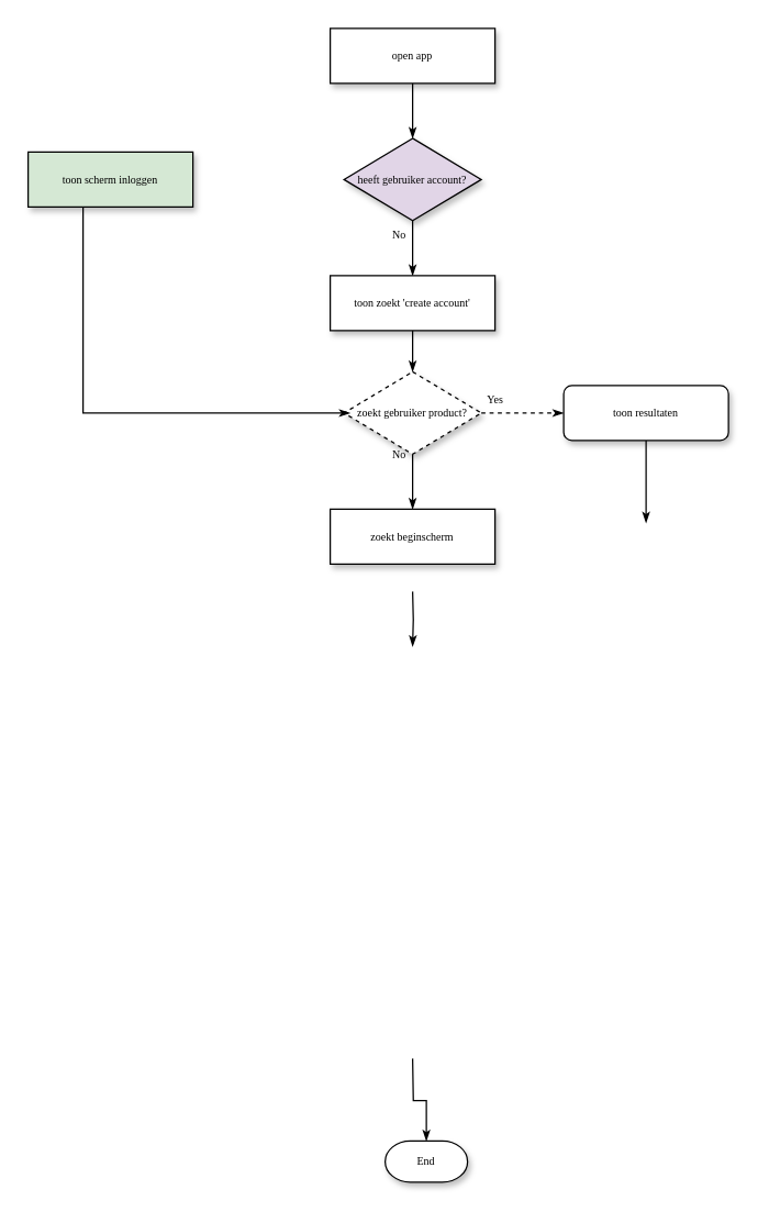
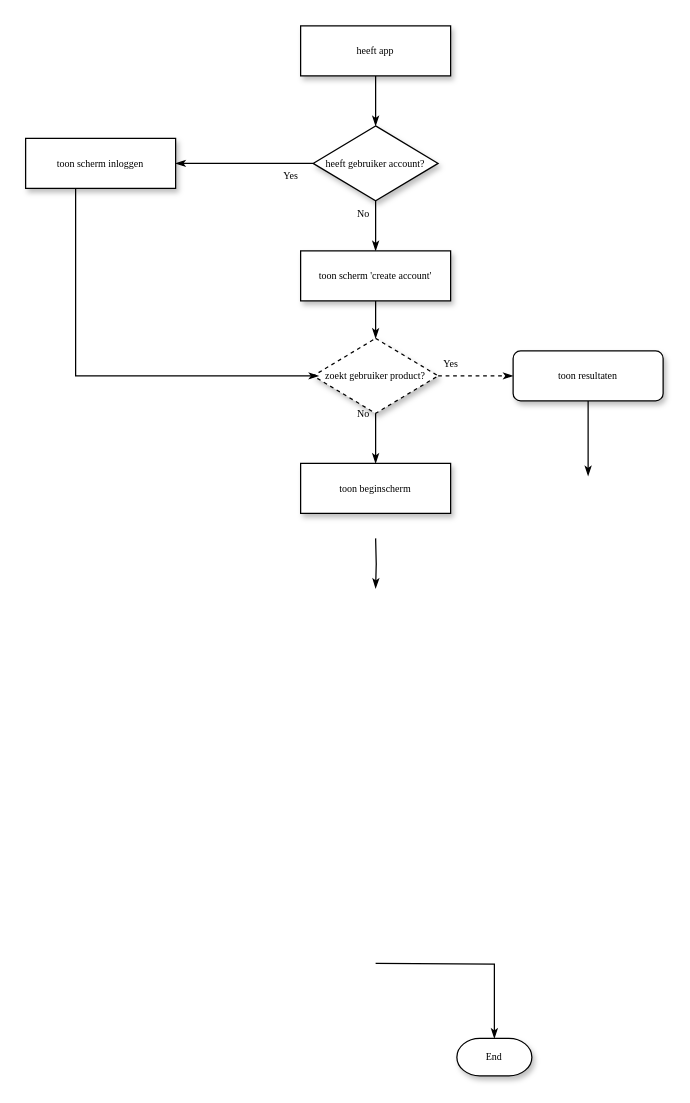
  <mxCell id="0" />
  <mxCell id="1" parent="0" />
  <mxCell id="2" value="No" style="edgeStyle=orthogonalEdgeStyle;rounded=0;html=1;labelBackgroundColor=none;startSize=5;endArrow=classicThin;endFill=1;endSize=5;jettySize=auto;orthogonalLoop=1;strokeWidth=1;fontFamily=Verdana;fontSize=8" parent="1" source="3" target="6" edge="1"><mxGeometry x="-0.5" y="-10" relative="1" as="geometry"><mxPoint as="offset" /></mxGeometry></mxCell>
- <mxCell id="3" value="heeft gebruiker account?" style="rhombus;whiteSpace=wrap;html=1;rounded=0;shadow=1;labelBackgroundColor=none;strokeWidth=1;fontFamily=Verdana;fontSize=8;align=center;fillColor=#e1d5e7;" parent="1" vertex="1"><mxGeometry x="250" y="100" width="100" height="60" as="geometry" /></mxCell>
- <mxCell id="4" value="open app" style="whiteSpace=wrap;html=1;rounded=0;shadow=1;labelBackgroundColor=none;strokeWidth=1;fontFamily=Verdana;fontSize=8;align=center;" parent="1" vertex="1"><mxGeometry x="240" y="20" width="120" height="40" as="geometry" /></mxCell>
+ <mxCell id="3" value="heeft gebruiker account?" style="rhombus;whiteSpace=wrap;html=1;rounded=0;shadow=1;labelBackgroundColor=none;strokeWidth=1;fontFamily=Verdana;fontSize=8;align=center;" parent="1" vertex="1"><mxGeometry x="250" y="100" width="100" height="60" as="geometry" /></mxCell>
+ <mxCell id="4" value="heeft app" style="whiteSpace=wrap;html=1;rounded=0;shadow=1;labelBackgroundColor=none;strokeWidth=1;fontFamily=Verdana;fontSize=8;align=center;" parent="1" vertex="1"><mxGeometry x="240" y="20" width="120" height="40" as="geometry" /></mxCell>
  <mxCell id="5" style="edgeStyle=orthogonalEdgeStyle;rounded=0;html=1;labelBackgroundColor=none;startSize=5;endArrow=classicThin;endFill=1;endSize=5;jettySize=auto;orthogonalLoop=1;strokeWidth=1;fontFamily=Verdana;fontSize=8" parent="1" source="6" target="9" edge="1"><mxGeometry relative="1" as="geometry" /></mxCell>
- <mxCell id="6" value="toon zoekt 'create account'" style="whiteSpace=wrap;html=1;rounded=0;shadow=1;labelBackgroundColor=none;strokeWidth=1;fontFamily=Verdana;fontSize=8;align=center;" parent="1" vertex="1"><mxGeometry x="240" y="200" width="120" height="40" as="geometry" /></mxCell>
+ <mxCell id="6" value="toon scherm 'create account'" style="whiteSpace=wrap;html=1;rounded=0;shadow=1;labelBackgroundColor=none;strokeWidth=1;fontFamily=Verdana;fontSize=8;align=center;" parent="1" vertex="1"><mxGeometry x="240" y="200" width="120" height="40" as="geometry" /></mxCell>
  <mxCell id="7" value="Yes" style="edgeStyle=orthogonalEdgeStyle;rounded=0;html=1;labelBackgroundColor=none;startSize=5;endArrow=classicThin;endFill=1;endSize=5;jettySize=auto;orthogonalLoop=1;strokeWidth=1;fontFamily=Verdana;fontSize=8;dashed=1;" parent="1" source="9" target="11" edge="1"><mxGeometry x="-0.667" y="10" relative="1" as="geometry"><mxPoint as="offset" /></mxGeometry></mxCell>
  <mxCell id="8" value="No" style="edgeStyle=orthogonalEdgeStyle;rounded=0;html=1;labelBackgroundColor=none;startSize=5;endArrow=classicThin;endFill=1;endSize=5;jettySize=auto;orthogonalLoop=1;strokeWidth=1;fontFamily=Verdana;fontSize=8" parent="1" source="9" edge="1"><mxGeometry x="-1" y="-10" relative="1" as="geometry"><mxPoint as="offset" /><mxPoint x="300" y="370" as="targetPoint" /></mxGeometry></mxCell>
  <mxCell id="9" value="zoekt gebruiker product?" style="rhombus;whiteSpace=wrap;html=1;rounded=0;shadow=1;labelBackgroundColor=none;strokeWidth=1;fontFamily=Verdana;fontSize=8;align=center;dashed=1;" parent="1" vertex="1"><mxGeometry x="250" y="270" width="100" height="60" as="geometry" /></mxCell>
  <mxCell id="10" style="edgeStyle=orthogonalEdgeStyle;rounded=0;html=1;labelBackgroundColor=none;startSize=5;endArrow=classicThin;endFill=1;endSize=5;jettySize=auto;orthogonalLoop=1;strokeWidth=1;fontFamily=Verdana;fontSize=8" parent="1" source="11" edge="1"><mxGeometry relative="1" as="geometry"><mxPoint x="470" y="380" as="targetPoint" /></mxGeometry></mxCell>
  <mxCell id="11" value="toon resultaten" style="whiteSpace=wrap;html=1;shadow=1;labelBackgroundColor=none;strokeWidth=1;fontFamily=Verdana;fontSize=8;align=center;rounded=1;" parent="1" vertex="1"><mxGeometry x="410" y="280" width="120" height="40" as="geometry" /></mxCell>
  <mxCell id="12" style="edgeStyle=orthogonalEdgeStyle;rounded=0;html=1;labelBackgroundColor=none;startSize=5;endArrow=classicThin;endFill=1;endSize=5;jettySize=auto;orthogonalLoop=1;strokeWidth=1;fontFamily=Verdana;fontSize=8" parent="1" edge="1"><mxGeometry relative="1" as="geometry"><mxPoint x="300" y="430" as="sourcePoint" /><mxPoint x="300" y="470" as="targetPoint" /></mxGeometry></mxCell>
  <mxCell id="13" style="edgeStyle=orthogonalEdgeStyle;rounded=0;html=1;labelBackgroundColor=none;startSize=5;endArrow=classicThin;endFill=1;endSize=5;jettySize=auto;orthogonalLoop=1;strokeWidth=1;fontFamily=Verdana;fontSize=8;entryX=0.5;entryY=0;entryDx=0;entryDy=0;entryPerimeter=0;" parent="1" target="14" edge="1"><mxGeometry relative="1" as="geometry"><mxPoint x="300" y="770" as="sourcePoint" /></mxGeometry></mxCell>
- <mxCell id="14" value="End" style="strokeWidth=1;html=1;shape=mxgraph.flowchart.terminator;whiteSpace=wrap;rounded=0;shadow=1;labelBackgroundColor=none;fontFamily=Verdana;fontSize=8;align=center;" vertex="1" parent="1"><mxGeometry x="280" y="830" width="60" height="30" as="geometry" /></mxCell>
+ <mxCell id="14" value="End" style="strokeWidth=1;html=1;shape=mxgraph.flowchart.terminator;whiteSpace=wrap;rounded=0;shadow=1;labelBackgroundColor=none;fontFamily=Verdana;fontSize=8;align=center;" vertex="1" parent="1"><mxGeometry x="365" y="830" width="60" height="30" as="geometry" /></mxCell>
  <mxCell id="15" style="edgeStyle=orthogonalEdgeStyle;rounded=0;html=1;labelBackgroundColor=none;startSize=5;endArrow=classicThin;endFill=1;endSize=5;jettySize=auto;orthogonalLoop=1;strokeWidth=1;fontFamily=Verdana;fontSize=8;exitX=0.5;exitY=1;exitDx=0;exitDy=0;" edge="1" parent="1" source="4"><mxGeometry relative="1" as="geometry"><mxPoint x="310" y="250" as="sourcePoint" /><mxPoint x="300" y="100" as="targetPoint" /></mxGeometry></mxCell>
- <mxCell id="16" value="toon scherm inloggen" style="whiteSpace=wrap;html=1;rounded=0;shadow=1;labelBackgroundColor=none;strokeWidth=1;fontFamily=Verdana;fontSize=8;align=center;fillColor=#d5e8d4;" vertex="1" parent="1"><mxGeometry x="20" y="110" width="120" height="40" as="geometry" /></mxCell>
+ <mxCell id="16" value="toon scherm inloggen" style="whiteSpace=wrap;html=1;rounded=0;shadow=1;labelBackgroundColor=none;strokeWidth=1;fontFamily=Verdana;fontSize=8;align=center;" vertex="1" parent="1"><mxGeometry x="20" y="110" width="120" height="40" as="geometry" /></mxCell>
+ <mxCell id="17" value="Yes" style="edgeStyle=orthogonalEdgeStyle;rounded=0;html=1;labelBackgroundColor=none;startSize=5;endArrow=classicThin;endFill=1;endSize=5;jettySize=auto;orthogonalLoop=1;strokeWidth=1;fontFamily=Verdana;fontSize=8;exitX=0;exitY=0.5;exitDx=0;exitDy=0;entryX=1;entryY=0.5;entryDx=0;entryDy=0;" edge="1" parent="1" source="3" target="16"><mxGeometry x="-0.667" y="10" relative="1" as="geometry"><mxPoint as="offset" /><mxPoint x="360" y="310" as="sourcePoint" /><mxPoint x="420" y="310" as="targetPoint" /></mxGeometry></mxCell>
  <mxCell id="18" style="edgeStyle=orthogonalEdgeStyle;rounded=0;html=1;labelBackgroundColor=none;startSize=5;endArrow=classicThin;endFill=1;endSize=5;jettySize=auto;orthogonalLoop=1;strokeWidth=1;fontFamily=Verdana;fontSize=8;entryX=0.045;entryY=0.5;entryDx=0;entryDy=0;entryPerimeter=0;" edge="1" parent="1" target="9"><mxGeometry relative="1" as="geometry"><mxPoint x="60" y="150" as="sourcePoint" /><mxPoint x="60" y="270" as="targetPoint" /><Array as="points"><mxPoint x="60" y="300" /></Array></mxGeometry></mxCell>
- <mxCell id="19" value="zoekt beginscherm" style="whiteSpace=wrap;html=1;rounded=0;shadow=1;labelBackgroundColor=none;strokeWidth=1;fontFamily=Verdana;fontSize=8;align=center;" vertex="1" parent="1"><mxGeometry x="240" y="370" width="120" height="40" as="geometry" /></mxCell>
+ <mxCell id="19" value="toon beginscherm" style="whiteSpace=wrap;html=1;rounded=0;shadow=1;labelBackgroundColor=none;strokeWidth=1;fontFamily=Verdana;fontSize=8;align=center;" vertex="1" parent="1"><mxGeometry x="240" y="370" width="120" height="40" as="geometry" /></mxCell>
